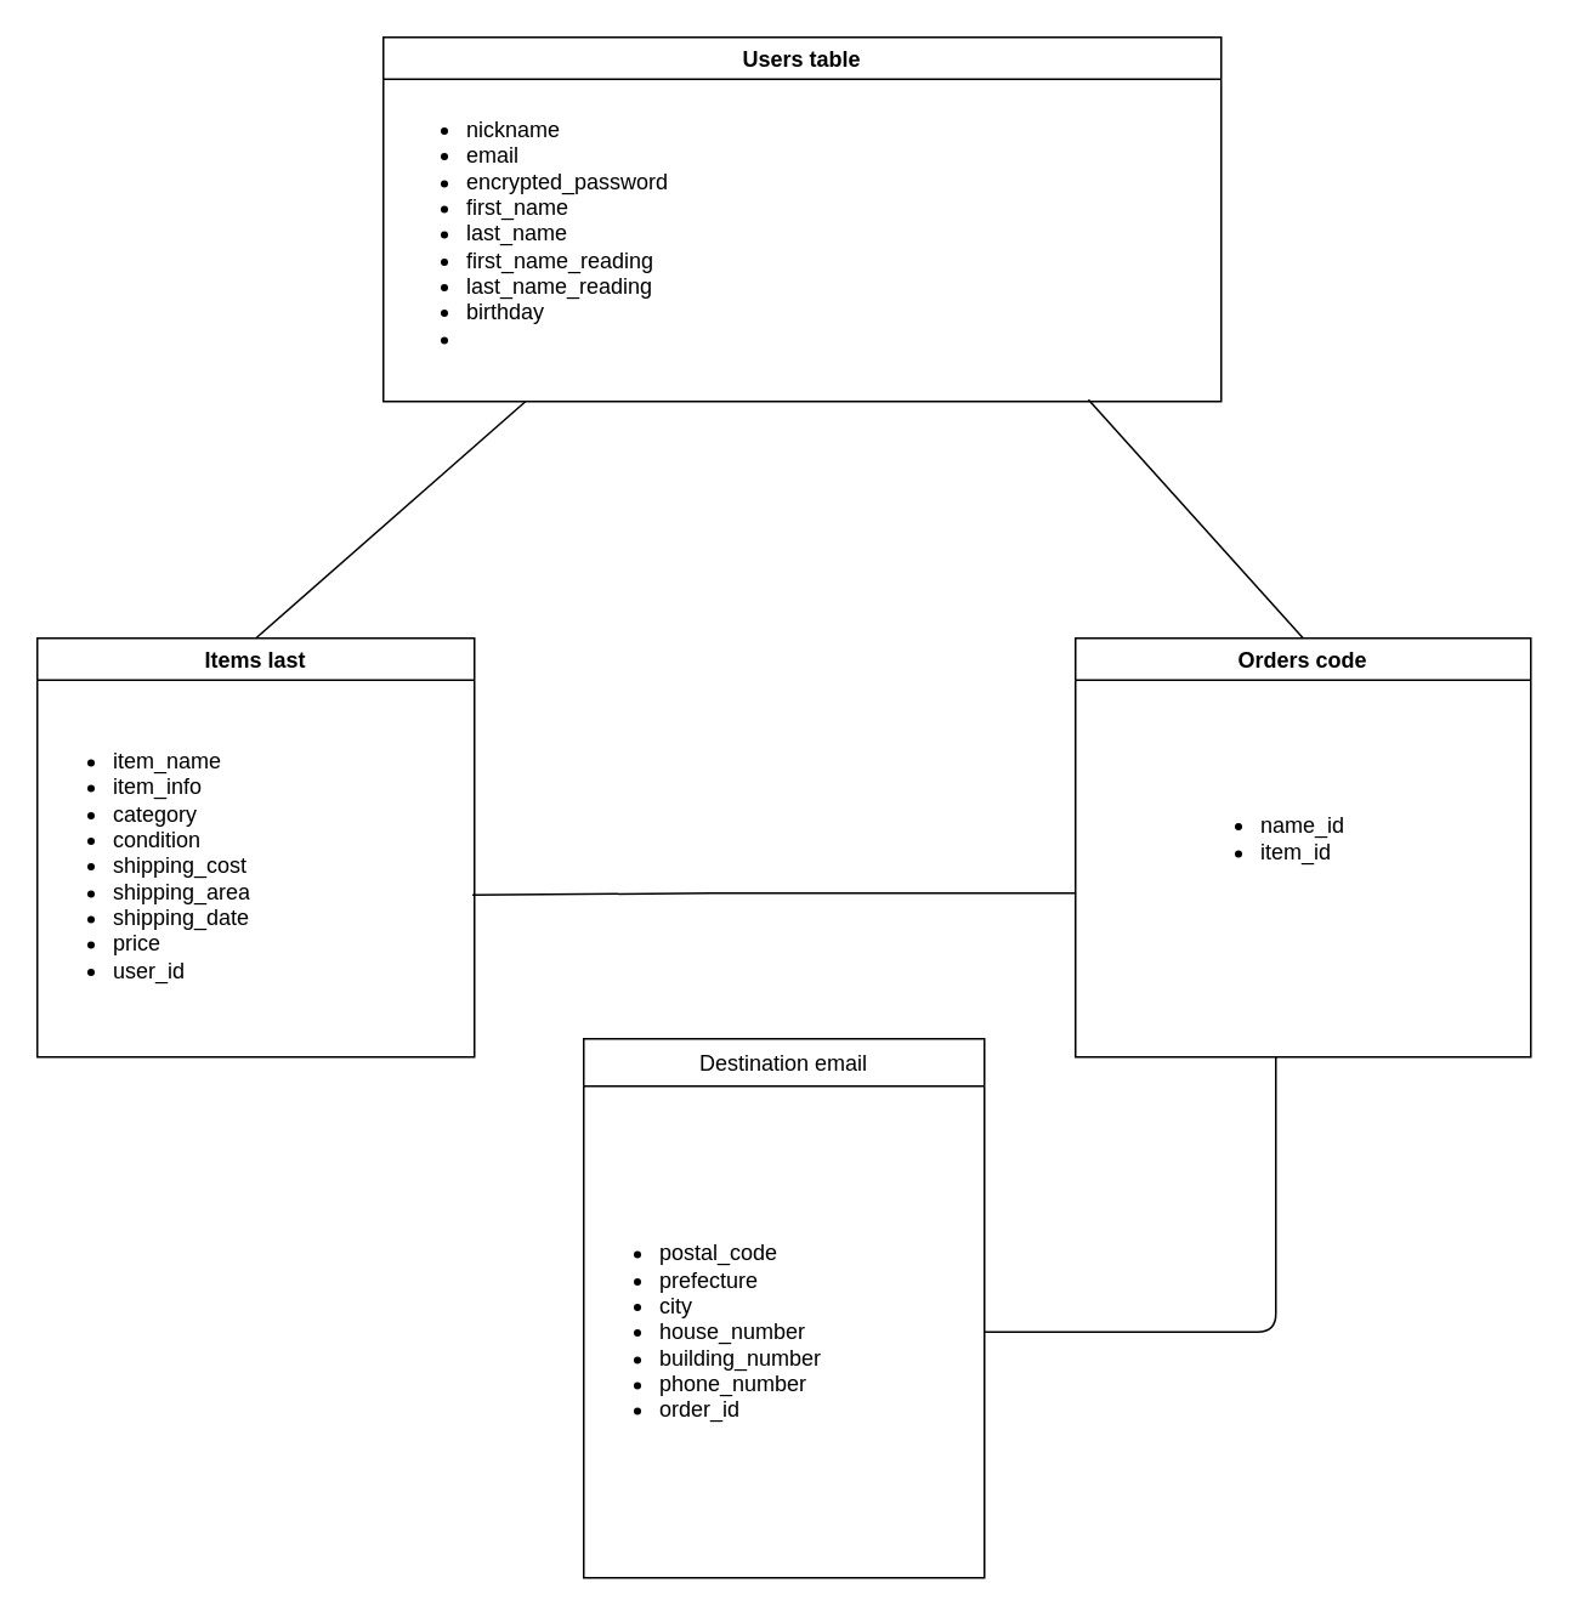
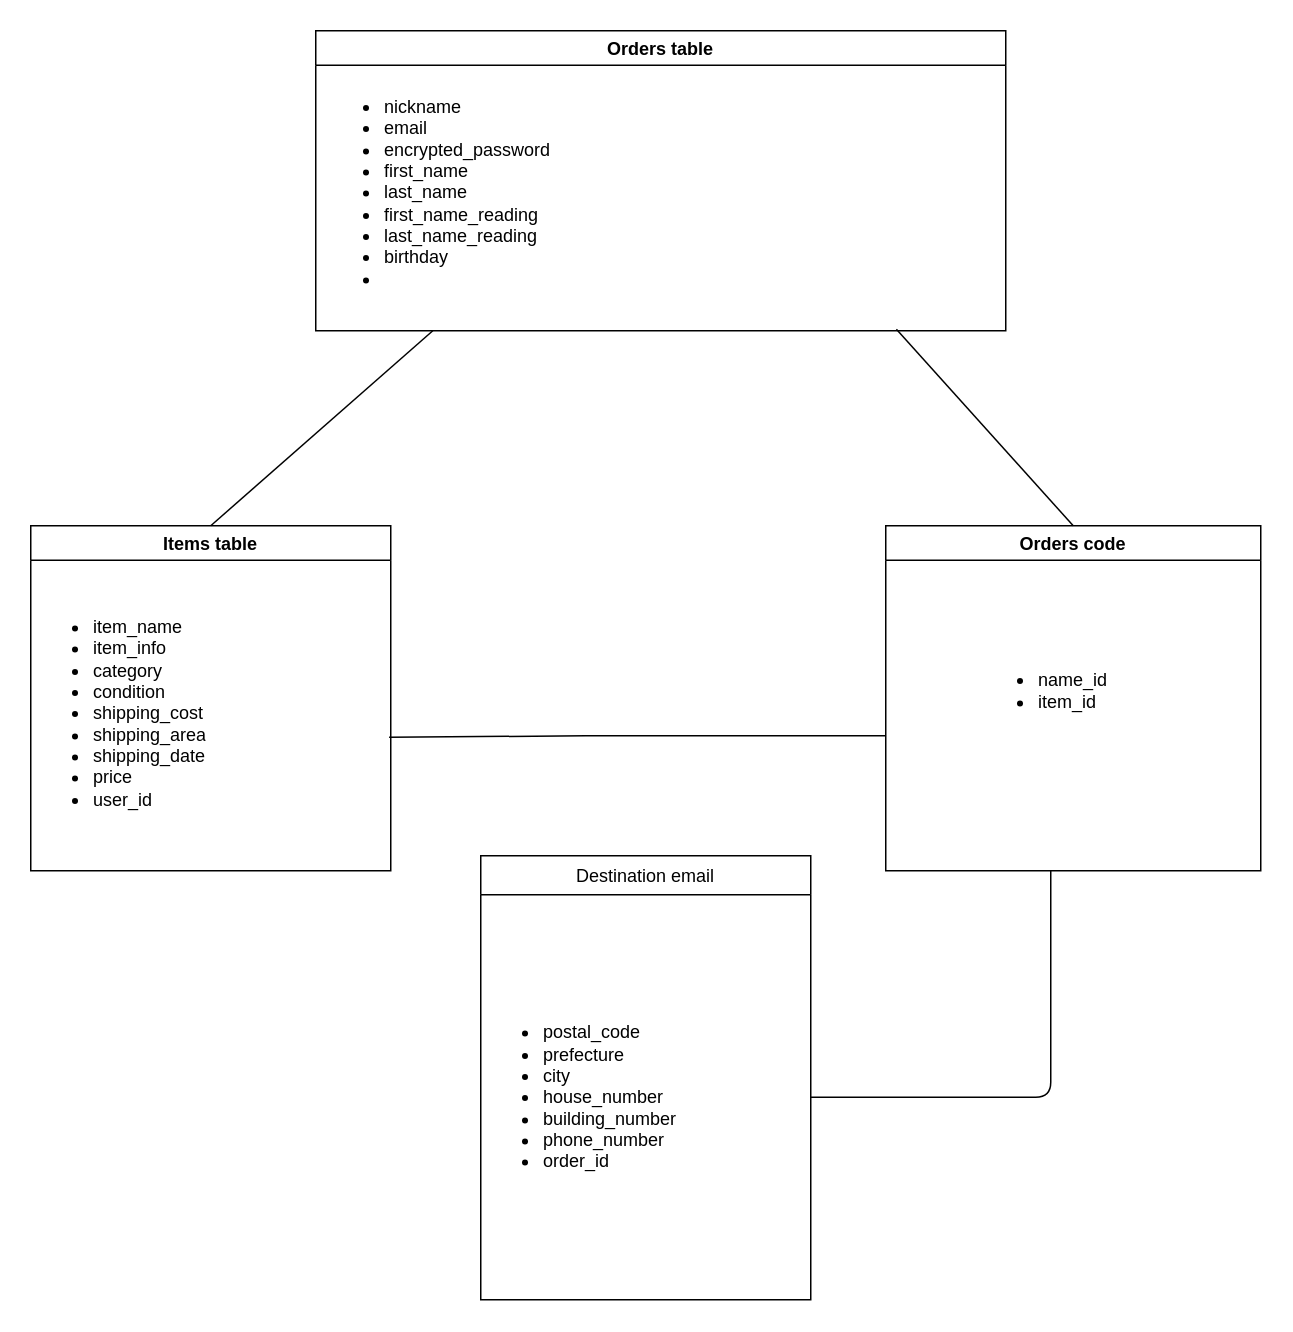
  <mxCell id="0" />
  <mxCell id="1" parent="0" />
  <mxCell id="2" style="edgeStyle=none;rounded=0;orthogonalLoop=1;jettySize=auto;html=1;exitX=0;exitY=0;exitDx=0;exitDy=0;" parent="1" edge="1"><mxGeometry relative="1" as="geometry"><mxPoint x="60" y="80" as="sourcePoint" /><mxPoint x="60" y="80" as="targetPoint" /></mxGeometry></mxCell>
- <mxCell id="3" value="Users table" style="swimlane;" parent="1" vertex="1"><mxGeometry x="210" y="20" width="460" height="200" as="geometry" /></mxCell>
+ <mxCell id="3" value="Orders table" style="swimlane;" parent="1" vertex="1"><mxGeometry x="210" y="20" width="460" height="200" as="geometry" /></mxCell>
  <mxCell id="4" value="&lt;ul&gt;&lt;li&gt;nickname&lt;/li&gt;&lt;li&gt;email&lt;/li&gt;&lt;li&gt;encrypted_password&lt;/li&gt;&lt;li&gt;first_name&lt;/li&gt;&lt;li&gt;last_name&lt;/li&gt;&lt;li&gt;first_name_reading&lt;/li&gt;&lt;li&gt;last_name_reading&lt;/li&gt;&lt;li&gt;birthday&lt;/li&gt;&lt;li&gt;&lt;br&gt;&lt;/li&gt;&lt;/ul&gt;" style="text;strokeColor=none;fillColor=none;html=1;whiteSpace=wrap;verticalAlign=middle;overflow=hidden;" parent="3" vertex="1"><mxGeometry x="4" y="15" width="446" height="185" as="geometry" /></mxCell>
- <mxCell id="5" value="Items last" style="swimlane;" parent="1" vertex="1"><mxGeometry y="350" width="240" height="230" as="geometry" x="20" /></mxCell>
+ <mxCell id="5" value="Items table" style="swimlane;" parent="1" vertex="1"><mxGeometry y="350" width="240" height="230" as="geometry" x="20" /></mxCell>
  <mxCell id="6" value="&lt;ul&gt;&lt;li&gt;item_name&lt;/li&gt;&lt;li&gt;item_info&lt;/li&gt;&lt;li&gt;category&lt;/li&gt;&lt;li&gt;condition&lt;/li&gt;&lt;li&gt;shipping_cost&lt;/li&gt;&lt;li&gt;shipping_area&lt;/li&gt;&lt;li&gt;shipping_date&lt;/li&gt;&lt;li&gt;price&lt;/li&gt;&lt;li&gt;user_id&lt;/li&gt;&lt;/ul&gt;" style="text;strokeColor=none;fillColor=none;html=1;whiteSpace=wrap;verticalAlign=middle;overflow=hidden;" parent="5" vertex="1"><mxGeometry y="20" width="237" height="210" as="geometry" /></mxCell>
  <mxCell id="7" value="Destination email" style="swimlane;fontStyle=0;childLayout=stackLayout;horizontal=1;startSize=26;horizontalStack=0;resizeParent=1;resizeParentMax=0;resizeLast=0;collapsible=1;marginBottom=0;" parent="1" vertex="1"><mxGeometry x="320" y="570" width="220" height="296" as="geometry" /></mxCell>
  <mxCell id="8" value="&lt;ul&gt;&lt;li&gt;postal_code&lt;/li&gt;&lt;li&gt;prefecture&lt;/li&gt;&lt;li&gt;city&lt;/li&gt;&lt;li&gt;house_number&lt;/li&gt;&lt;li&gt;building_number&lt;/li&gt;&lt;li&gt;phone_number&lt;/li&gt;&lt;li&gt;order_id&lt;/li&gt;&lt;/ul&gt;" style="text;strokeColor=none;fillColor=none;html=1;whiteSpace=wrap;verticalAlign=middle;overflow=hidden;" parent="7" vertex="1"><mxGeometry y="26" width="220" height="270" as="geometry" /></mxCell>
  <mxCell id="9" style="edgeStyle=none;rounded=0;orthogonalLoop=1;jettySize=auto;html=1;exitX=0.75;exitY=0;exitDx=0;exitDy=0;" parent="1" source="7" target="7" edge="1"><mxGeometry relative="1" as="geometry" /></mxCell>
  <mxCell id="10" value="Orders code" style="swimlane;" parent="1" vertex="1"><mxGeometry x="590" y="350" width="250" height="230" as="geometry" /></mxCell>
  <mxCell id="11" value="&lt;ul&gt;&lt;li&gt;name_id&lt;/li&gt;&lt;li&gt;item_id&lt;/li&gt;&lt;/ul&gt;" style="text;strokeColor=none;fillColor=none;html=1;whiteSpace=wrap;verticalAlign=middle;overflow=hidden;" vertex="1" parent="10"><mxGeometry x="60" y="70" width="100" height="80" as="geometry" /></mxCell>
  <mxCell id="12" value="" style="endArrow=none;html=1;entryX=0.166;entryY=1;entryDx=0;entryDy=0;entryPerimeter=0;exitX=0.5;exitY=0;exitDx=0;exitDy=0;" edge="1" parent="1" source="5" target="4"><mxGeometry width="50" height="50" relative="1" as="geometry"><mxPoint x="219" y="350" as="sourcePoint" /><mxPoint x="255" y="260" as="targetPoint" /></mxGeometry></mxCell>
  <mxCell id="13" value="" style="endArrow=none;html=1;exitX=1.008;exitY=0.576;exitDx=0;exitDy=0;exitPerimeter=0;" edge="1" parent="1" source="6"><mxGeometry width="50" height="50" relative="1" as="geometry"><mxPoint x="440" y="560" as="sourcePoint" /><mxPoint x="590" y="490" as="targetPoint" /><Array as="points"><mxPoint x="400" y="490" /></Array></mxGeometry></mxCell>
  <mxCell id="14" value="" style="endArrow=none;html=1;exitX=1;exitY=0.5;exitDx=0;exitDy=0;" edge="1" parent="1" source="8"><mxGeometry width="50" height="50" relative="1" as="geometry"><mxPoint x="450" y="630" as="sourcePoint" /><mxPoint x="700" y="580" as="targetPoint" /><Array as="points"><mxPoint x="700" y="731" /></Array></mxGeometry></mxCell>
  <mxCell id="15" value="" style="endArrow=none;html=1;entryX=0.859;entryY=0.995;entryDx=0;entryDy=0;entryPerimeter=0;exitX=0.5;exitY=0;exitDx=0;exitDy=0;" edge="1" parent="1" source="10" target="4"><mxGeometry width="50" height="50" relative="1" as="geometry"><mxPoint x="450" y="350" as="sourcePoint" /><mxPoint x="500" y="300" as="targetPoint" /></mxGeometry></mxCell>
